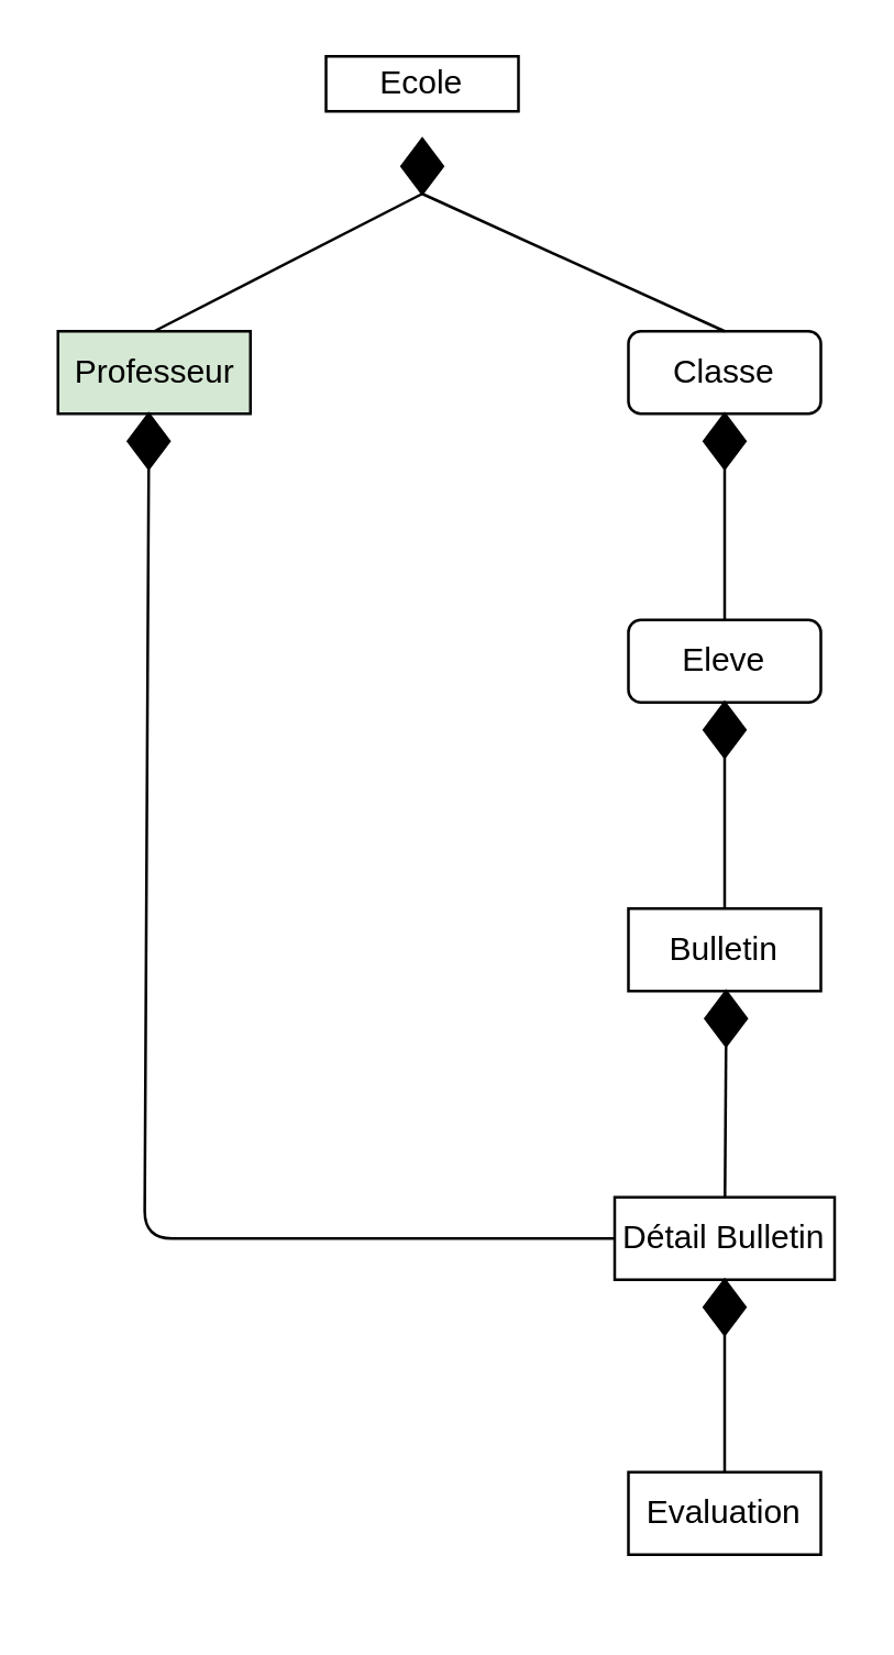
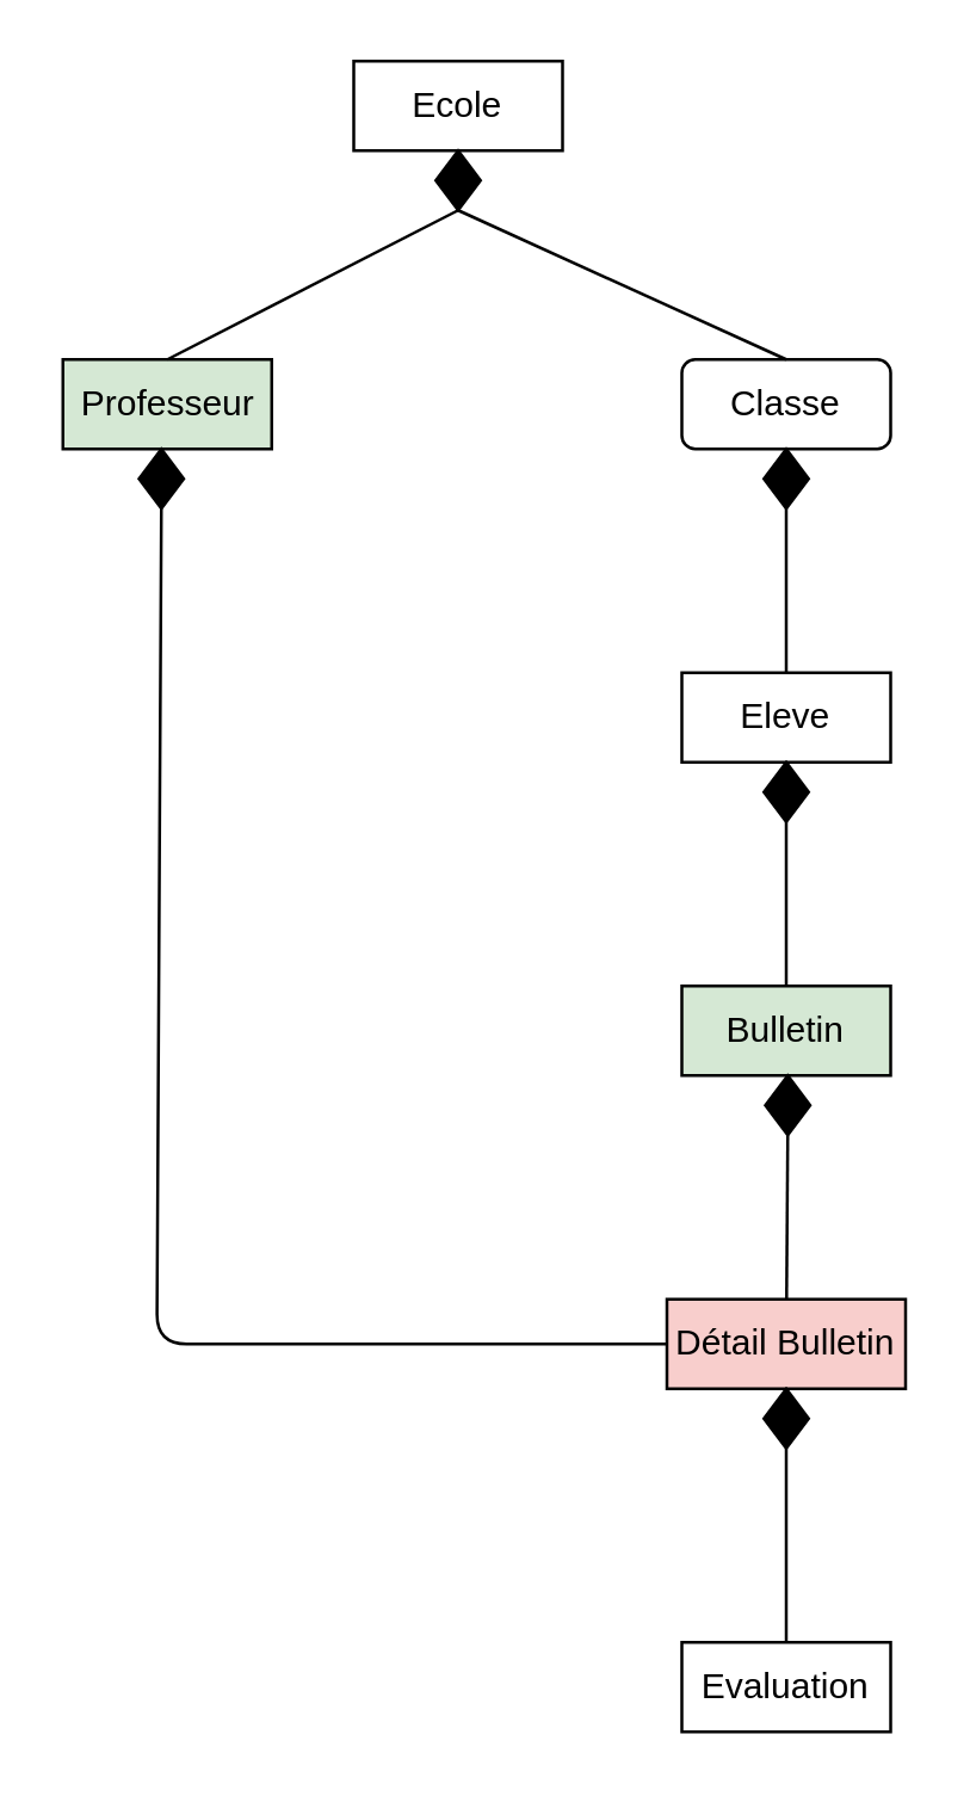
  <mxCell id="0" />
  <mxCell id="1" parent="0" />
- <mxCell id="2" value="Ecole" style="rounded=0;whiteSpace=wrap;html=1;" vertex="1" parent="1"><mxGeometry x="118" y="20" width="70" height="20" as="geometry" /></mxCell>
+ <mxCell id="2" value="Ecole" style="rounded=0;whiteSpace=wrap;html=1;" vertex="1" parent="1"><mxGeometry x="118" y="20" width="70" height="30" as="geometry" /></mxCell>
  <mxCell id="3" value="Classe" style="whiteSpace=wrap;html=1;rounded=1;" vertex="1" parent="1"><mxGeometry x="228" y="120" width="70" height="30" as="geometry" /></mxCell>
  <mxCell id="4" value="Professeur" style="rounded=0;whiteSpace=wrap;html=1;fillColor=#d5e8d4;" vertex="1" parent="1"><mxGeometry x="20.5" y="120" width="70" height="30" as="geometry" /></mxCell>
- <mxCell id="5" value="Eleve" style="whiteSpace=wrap;html=1;rounded=1;" vertex="1" parent="1"><mxGeometry x="228" y="225" width="70" height="30" as="geometry" /></mxCell>
- <mxCell id="6" value="Bulletin" style="rounded=0;whiteSpace=wrap;html=1;" vertex="1" parent="1"><mxGeometry x="228" y="330" width="70" height="30" as="geometry" /></mxCell>
- <mxCell id="7" value="Détail Bulletin" style="rounded=0;whiteSpace=wrap;html=1;" vertex="1" parent="1"><mxGeometry x="223" y="435" width="80" height="30" as="geometry" /></mxCell>
- <mxCell id="8" value="Evaluation" style="rounded=0;whiteSpace=wrap;html=1;" vertex="1" parent="1"><mxGeometry x="228" y="535" width="70" height="30" as="geometry" /></mxCell>
+ <mxCell id="5" value="Eleve" style="rounded=0;whiteSpace=wrap;html=1;" vertex="1" parent="1"><mxGeometry x="228" y="225" width="70" height="30" as="geometry" /></mxCell>
+ <mxCell id="6" value="Bulletin" style="rounded=0;whiteSpace=wrap;html=1;fillColor=#d5e8d4;" vertex="1" parent="1"><mxGeometry x="228" y="330" width="70" height="30" as="geometry" /></mxCell>
+ <mxCell id="7" value="Détail Bulletin" style="rounded=0;whiteSpace=wrap;html=1;fillColor=#f8cecc;" vertex="1" parent="1"><mxGeometry x="223" y="435" width="80" height="30" as="geometry" /></mxCell>
+ <mxCell id="8" value="Evaluation" style="rounded=0;whiteSpace=wrap;html=1;" vertex="1" parent="1"><mxGeometry x="228" y="550" width="70" height="30" as="geometry" /></mxCell>
  <mxCell id="9" value="" style="endArrow=none;html=1;entryX=0.5;entryY=1;entryDx=0;entryDy=0;exitX=0.5;exitY=0;exitDx=0;exitDy=0;" edge="1" parent="1" source="15" target="5"><mxGeometry width="50" height="50" relative="1" as="geometry"><mxPoint x="118" y="650" as="sourcePoint" /><mxPoint x="168" y="600" as="targetPoint" /></mxGeometry></mxCell>
  <mxCell id="10" value="" style="endArrow=none;html=1;entryX=0.5;entryY=1;entryDx=0;entryDy=0;" edge="1" parent="1" source="17" target="6"><mxGeometry width="50" height="50" relative="1" as="geometry"><mxPoint x="118" y="650" as="sourcePoint" /><mxPoint x="168" y="600" as="targetPoint" /></mxGeometry></mxCell>
  <mxCell id="11" value="" style="endArrow=none;html=1;entryX=0.5;entryY=1;entryDx=0;entryDy=0;exitX=0.5;exitY=0;exitDx=0;exitDy=0;" edge="1" parent="1" source="19" target="7"><mxGeometry width="50" height="50" relative="1" as="geometry"><mxPoint x="118" y="650" as="sourcePoint" /><mxPoint x="168" y="600" as="targetPoint" /></mxGeometry></mxCell>
  <mxCell id="12" value="" style="rhombus;whiteSpace=wrap;html=1;strokeColor=#000000;fillColor=#000000;" vertex="1" parent="1"><mxGeometry x="145.5" y="50" width="15" height="20" as="geometry" /></mxCell>
  <mxCell id="13" value="" style="rhombus;whiteSpace=wrap;html=1;strokeColor=#000000;fillColor=#000000;" vertex="1" parent="1"><mxGeometry x="46" y="150" width="15" height="20" as="geometry" /></mxCell>
  <mxCell id="14" value="" style="rhombus;whiteSpace=wrap;html=1;strokeColor=#000000;fillColor=#000000;" vertex="1" parent="1"><mxGeometry x="255.5" y="150" width="15" height="20" as="geometry" /></mxCell>
  <mxCell id="15" value="" style="rhombus;whiteSpace=wrap;html=1;strokeColor=#000000;fillColor=#000000;" vertex="1" parent="1"><mxGeometry x="255.5" y="255" width="15" height="20" as="geometry" /></mxCell>
  <mxCell id="16" value="" style="endArrow=none;html=1;entryX=0.5;entryY=1;entryDx=0;entryDy=0;exitX=0.5;exitY=0;exitDx=0;exitDy=0;" edge="1" parent="1" source="6" target="15"><mxGeometry width="50" height="50" relative="1" as="geometry"><mxPoint x="262.429" y="330.429" as="sourcePoint" /><mxPoint x="262.429" y="254.714" as="targetPoint" /></mxGeometry></mxCell>
  <mxCell id="17" value="" style="rhombus;whiteSpace=wrap;html=1;strokeColor=#000000;fillColor=#000000;" vertex="1" parent="1"><mxGeometry x="256" y="360" width="15" height="20" as="geometry" /></mxCell>
  <mxCell id="18" value="" style="endArrow=none;html=1;entryX=0.5;entryY=1;entryDx=0;entryDy=0;" edge="1" parent="1" source="7" target="17"><mxGeometry width="50" height="50" relative="1" as="geometry"><mxPoint x="262.904" y="435" as="sourcePoint" /><mxPoint x="262.429" y="360.429" as="targetPoint" /></mxGeometry></mxCell>
  <mxCell id="19" value="" style="rhombus;whiteSpace=wrap;html=1;strokeColor=#000000;fillColor=#000000;" vertex="1" parent="1"><mxGeometry x="255.5" y="465" width="15" height="20" as="geometry" /></mxCell>
  <mxCell id="20" value="" style="endArrow=none;html=1;entryX=0.5;entryY=1;entryDx=0;entryDy=0;exitX=0.5;exitY=0;exitDx=0;exitDy=0;" edge="1" parent="1" source="8" target="19"><mxGeometry width="50" height="50" relative="1" as="geometry"><mxPoint x="262.429" y="550.429" as="sourcePoint" /><mxPoint x="262.429" y="464.714" as="targetPoint" /></mxGeometry></mxCell>
  <mxCell id="21" value="" style="endArrow=none;html=1;entryX=0.5;entryY=1;entryDx=0;entryDy=0;exitX=0.5;exitY=0;exitDx=0;exitDy=0;" edge="1" parent="1" source="3" target="12"><mxGeometry width="50" height="50" relative="1" as="geometry"><mxPoint x="18" y="650" as="sourcePoint" /><mxPoint x="68" y="600" as="targetPoint" /></mxGeometry></mxCell>
  <mxCell id="22" value="" style="endArrow=none;html=1;entryX=0.5;entryY=1;entryDx=0;entryDy=0;exitX=0.5;exitY=0;exitDx=0;exitDy=0;" edge="1" parent="1" source="5" target="14"><mxGeometry width="50" height="50" relative="1" as="geometry"><mxPoint x="262" y="220" as="sourcePoint" /><mxPoint x="68" y="600" as="targetPoint" /></mxGeometry></mxCell>
  <mxCell id="23" value="" style="endArrow=none;html=1;entryX=0.5;entryY=1;entryDx=0;entryDy=0;exitX=0.5;exitY=0;exitDx=0;exitDy=0;" edge="1" parent="1" source="4" target="12"><mxGeometry width="50" height="50" relative="1" as="geometry"><mxPoint x="18" y="650" as="sourcePoint" /><mxPoint x="68" y="600" as="targetPoint" /></mxGeometry></mxCell>
  <mxCell id="24" value="" style="endArrow=none;html=1;exitX=0;exitY=0.5;exitDx=0;exitDy=0;entryX=0.5;entryY=1;entryDx=0;entryDy=0;" edge="1" parent="1" source="7" target="13"><mxGeometry width="50" height="50" relative="1" as="geometry"><mxPoint x="18" y="650" as="sourcePoint" /><mxPoint x="58" y="230" as="targetPoint" /><Array as="points"><mxPoint x="52" y="450" /></Array></mxGeometry></mxCell>
